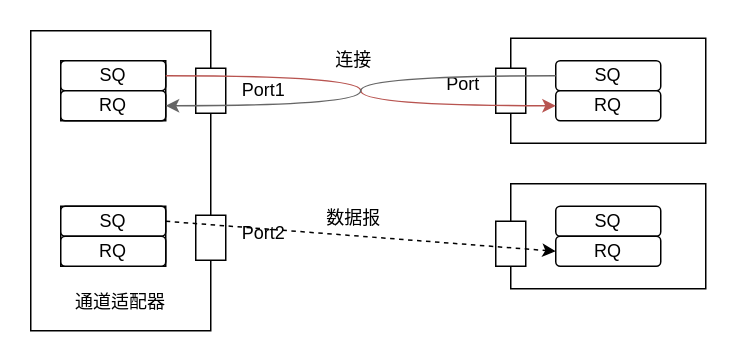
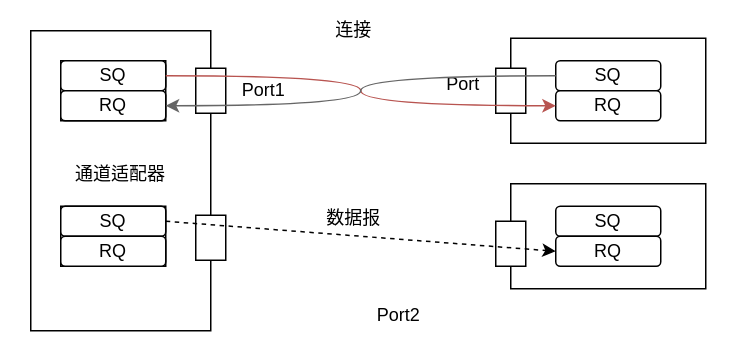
  <mxCell id="0" />
  <mxCell id="1" parent="0" />
  <mxCell id="2" value="" style="rounded=0;whiteSpace=wrap;html=1;" parent="1" vertex="1"><mxGeometry x="370" y="40" width="70" height="40" as="geometry" /></mxCell>
  <mxCell id="3" value="" style="rounded=0;whiteSpace=wrap;html=1;" parent="1" vertex="1"><mxGeometry x="20" y="20" width="120" height="200" as="geometry" /></mxCell>
- <mxCell id="4" value="通道适配器" style="text;html=1;align=center;verticalAlign=middle;whiteSpace=wrap;rounded=0;" parent="1" vertex="1"><mxGeometry x="40" y="186" width="80" height="30" as="geometry" /></mxCell>
+ <mxCell id="4" value="通道适配器" style="text;html=1;align=center;verticalAlign=middle;whiteSpace=wrap;rounded=0;" parent="1" vertex="1"><mxGeometry x="40" y="101" width="80" height="30" as="geometry" /></mxCell>
  <mxCell id="5" value="" style="rounded=0;whiteSpace=wrap;html=1;" parent="1" vertex="1"><mxGeometry x="130" y="45" width="20" height="30" as="geometry" /></mxCell>
  <mxCell id="6" value="Port1" style="text;html=1;align=center;verticalAlign=middle;resizable=0;points=[];autosize=1;strokeColor=none;fillColor=none;" parent="1" vertex="1"><mxGeometry x="150" y="45" width="50" height="30" as="geometry" /></mxCell>
  <mxCell id="7" value="" style="rounded=0;whiteSpace=wrap;html=1;" parent="1" vertex="1"><mxGeometry x="130" y="143" width="20" height="30" as="geometry" /></mxCell>
- <mxCell id="8" value="Port2" style="text;html=1;align=center;verticalAlign=middle;resizable=0;points=[];autosize=1;strokeColor=none;fillColor=none;" parent="1" vertex="1"><mxGeometry x="150" y="140" width="50" height="30" as="geometry" /></mxCell>
+ <mxCell id="8" value="Port2" style="text;html=1;align=center;verticalAlign=middle;resizable=0;points=[];autosize=1;strokeColor=none;fillColor=none;" parent="1" vertex="1"><mxGeometry x="240" y="195" width="50" height="30" as="geometry" /></mxCell>
  <mxCell id="9" value="" style="rounded=0;whiteSpace=wrap;html=1;" parent="1" vertex="1"><mxGeometry x="340" y="25" width="130" height="70" as="geometry" /></mxCell>
  <mxCell id="10" value="" style="rounded=0;whiteSpace=wrap;html=1;" parent="1" vertex="1"><mxGeometry x="40" y="40" width="70" height="40" as="geometry" /></mxCell>
  <mxCell id="11" value="SQ" style="rounded=1;whiteSpace=wrap;html=1;" parent="1" vertex="1"><mxGeometry x="40" y="40" width="70" height="20" as="geometry" /></mxCell>
  <mxCell id="12" value="RQ" style="rounded=1;whiteSpace=wrap;html=1;" parent="1" vertex="1"><mxGeometry x="40" y="60" width="70" height="20" as="geometry" /></mxCell>
  <mxCell id="13" value="" style="rounded=0;whiteSpace=wrap;html=1;" parent="1" vertex="1"><mxGeometry x="40" y="137" width="70" height="40" as="geometry" /></mxCell>
  <mxCell id="14" value="SQ" style="rounded=1;whiteSpace=wrap;html=1;" parent="1" vertex="1"><mxGeometry x="40" y="137" width="70" height="20" as="geometry" /></mxCell>
  <mxCell id="15" value="RQ" style="rounded=1;whiteSpace=wrap;html=1;" parent="1" vertex="1"><mxGeometry x="40" y="157" width="70" height="20" as="geometry" /></mxCell>
  <mxCell id="16" value="SQ" style="rounded=1;whiteSpace=wrap;html=1;" parent="1" vertex="1"><mxGeometry x="370" y="40" width="70" height="20" as="geometry" /></mxCell>
  <mxCell id="17" value="RQ" style="rounded=1;whiteSpace=wrap;html=1;" parent="1" vertex="1"><mxGeometry x="370" y="60" width="70" height="20" as="geometry" /></mxCell>
  <mxCell id="18" value="" style="rounded=0;whiteSpace=wrap;html=1;" parent="1" vertex="1"><mxGeometry x="330" y="45" width="20" height="30" as="geometry" /></mxCell>
  <mxCell id="19" value="" style="rounded=0;whiteSpace=wrap;html=1;" parent="1" vertex="1"><mxGeometry x="370" y="137" width="70" height="40" as="geometry" /></mxCell>
  <mxCell id="20" value="" style="rounded=0;whiteSpace=wrap;html=1;" parent="1" vertex="1"><mxGeometry x="340" y="122" width="130" height="70" as="geometry" /></mxCell>
  <mxCell id="21" value="SQ" style="rounded=1;whiteSpace=wrap;html=1;" parent="1" vertex="1"><mxGeometry x="370" y="137" width="70" height="20" as="geometry" /></mxCell>
  <mxCell id="22" value="RQ" style="rounded=1;whiteSpace=wrap;html=1;" parent="1" vertex="1"><mxGeometry x="370" y="157" width="70" height="20" as="geometry" /></mxCell>
  <mxCell id="23" value="" style="rounded=0;whiteSpace=wrap;html=1;" parent="1" vertex="1"><mxGeometry x="330" y="147" width="20" height="30" as="geometry" /></mxCell>
  <mxCell id="24" value="" style="endArrow=classic;html=1;rounded=0;exitX=1;exitY=0.5;exitDx=0;exitDy=0;entryX=0;entryY=0.5;entryDx=0;entryDy=0;edgeStyle=orthogonalEdgeStyle;curved=1;flowAnimation=0;noJump=1;jumpStyle=none;shadow=0;fillColor=#f8cecc;strokeColor=#b85450;" parent="1" source="11" target="17" edge="1"><mxGeometry width="50" height="50" relative="1" as="geometry"><mxPoint x="220" y="120" as="sourcePoint" /><mxPoint x="270" y="70" as="targetPoint" /></mxGeometry></mxCell>
  <mxCell id="25" value="Port" style="text;html=1;align=center;verticalAlign=middle;resizable=0;points=[];autosize=1;strokeColor=none;fillColor=none;" parent="1" vertex="1"><mxGeometry x="283" y="41" width="50" height="30" as="geometry" /></mxCell>
  <mxCell id="26" value="" style="endArrow=classic;html=1;rounded=1;exitX=0;exitY=0.5;exitDx=0;exitDy=0;entryX=1;entryY=0.5;entryDx=0;entryDy=0;edgeStyle=orthogonalEdgeStyle;curved=1;flowAnimation=0;shadow=0;noJump=0;orthogonalLoop=0;enumerate=0;orthogonal=0;snapToPoint=0;jumpStyle=none;fillColor=#f5f5f5;strokeColor=#666666;" parent="1" source="16" target="12" edge="1"><mxGeometry width="50" height="50" relative="1" as="geometry"><mxPoint x="210" y="170" as="sourcePoint" /><mxPoint x="260" y="120" as="targetPoint" /></mxGeometry></mxCell>
  <mxCell id="27" value="" style="endArrow=classic;html=1;rounded=0;exitX=1;exitY=0.5;exitDx=0;exitDy=0;entryX=0;entryY=0.5;entryDx=0;entryDy=0;dashed=1;" parent="1" source="14" target="22" edge="1"><mxGeometry width="50" height="50" relative="1" as="geometry"><mxPoint x="190" y="230" as="sourcePoint" /><mxPoint x="240" y="180" as="targetPoint" /></mxGeometry></mxCell>
  <mxCell id="28" value="数据报" style="text;html=1;align=center;verticalAlign=middle;resizable=0;points=[];autosize=1;strokeColor=none;fillColor=none;" parent="1" vertex="1"><mxGeometry x="205" y="130" width="60" height="30" as="geometry" /></mxCell>
- <mxCell id="29" value="连接" style="text;html=1;align=center;verticalAlign=middle;resizable=0;points=[];autosize=1;strokeColor=none;fillColor=none;" parent="1" vertex="1"><mxGeometry x="210" y="25" width="50" height="30" as="geometry" /></mxCell>
+ <mxCell id="29" value="连接" style="text;html=1;align=center;verticalAlign=middle;resizable=0;points=[];autosize=1;strokeColor=none;fillColor=none;" parent="1" vertex="1"><mxGeometry x="210" y="5" width="50" height="30" as="geometry" /></mxCell>
